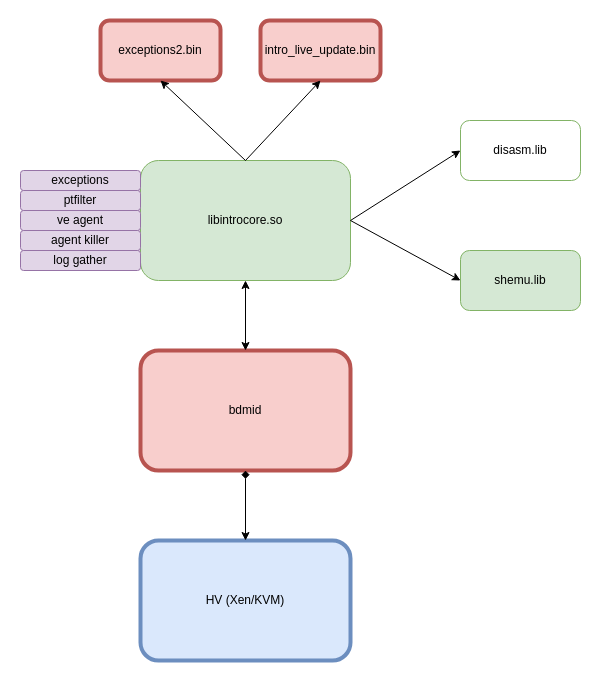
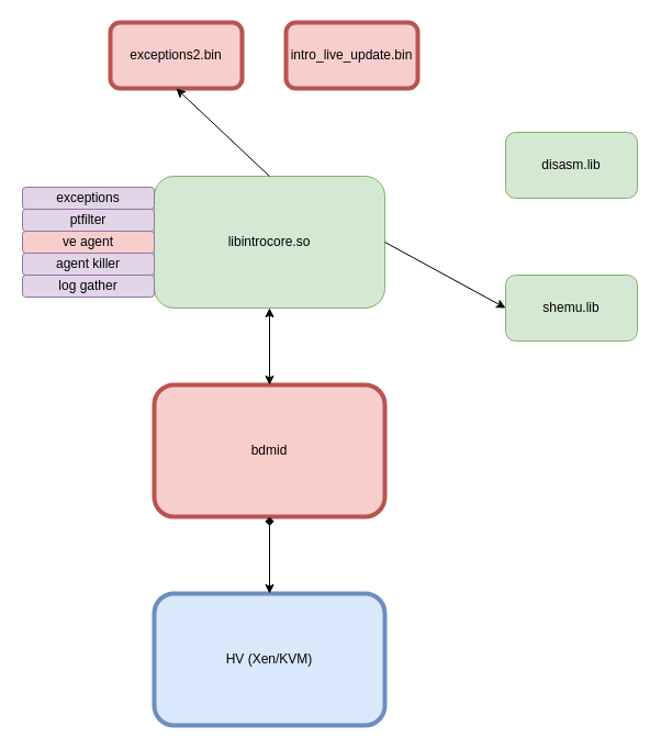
  <mxCell id="0" />
  <mxCell id="1" parent="0" />
  <mxCell id="2" value="libintrocore.so" style="rounded=1;whiteSpace=wrap;html=1;fillColor=#d5e8d4;strokeColor=#82b366;" parent="1" vertex="1"><mxGeometry x="140" y="160" width="210" height="120" as="geometry" /></mxCell>
  <mxCell id="3" value="exceptions2.bin" style="rounded=1;whiteSpace=wrap;html=1;strokeWidth=4;strokeColor=#b85450;fillColor=#f8cecc;" parent="1" vertex="1"><mxGeometry x="100" y="20" width="120" height="60" as="geometry" /></mxCell>
  <mxCell id="4" value="intro_live_update.bin" style="rounded=1;whiteSpace=wrap;html=1;strokeColor=#b85450;strokeWidth=4;fillColor=#f8cecc;" parent="1" vertex="1"><mxGeometry x="260" y="20" width="120" height="60" as="geometry" /></mxCell>
- <mxCell id="5" value="disasm.lib" style="rounded=1;whiteSpace=wrap;html=1;fillColor=#ffffff;strokeColor=#82b366;" parent="1" vertex="1"><mxGeometry x="460" y="120" width="120" height="60" as="geometry" /></mxCell>
+ <mxCell id="5" value="disasm.lib" style="rounded=1;whiteSpace=wrap;html=1;fillColor=#d5e8d4;strokeColor=#82b366;" parent="1" vertex="1"><mxGeometry x="460" y="120" width="120" height="60" as="geometry" /></mxCell>
  <mxCell id="6" value="shemu.lib" style="rounded=1;whiteSpace=wrap;html=1;fillColor=#d5e8d4;strokeColor=#82b366;" parent="1" vertex="1"><mxGeometry x="460" y="250" width="120" height="60" as="geometry" /></mxCell>
  <mxCell id="7" value="" style="endArrow=classic;html=1;exitX=0.5;exitY=0;exitDx=0;exitDy=0;entryX=0.5;entryY=1;entryDx=0;entryDy=0;" parent="1" source="2" target="3" edge="1"><mxGeometry width="50" height="50" relative="1" as="geometry"><mxPoint x="420" y="200" as="sourcePoint" /><mxPoint x="470" y="150" as="targetPoint" /></mxGeometry></mxCell>
- <mxCell id="8" value="" style="endArrow=classic;html=1;exitX=0.5;exitY=0;exitDx=0;exitDy=0;entryX=0.5;entryY=1;entryDx=0;entryDy=0;" parent="1" source="2" target="4" edge="1"><mxGeometry width="50" height="50" relative="1" as="geometry"><mxPoint x="420" y="200" as="sourcePoint" /><mxPoint x="470" y="150" as="targetPoint" /></mxGeometry></mxCell>
- <mxCell id="9" value="" style="endArrow=classic;html=1;exitX=1;exitY=0.5;exitDx=0;exitDy=0;entryX=0;entryY=0.5;entryDx=0;entryDy=0;" parent="1" source="2" target="5" edge="1"><mxGeometry width="50" height="50" relative="1" as="geometry"><mxPoint x="420" y="200" as="sourcePoint" /><mxPoint x="470" y="150" as="targetPoint" /></mxGeometry></mxCell>
  <mxCell id="10" value="" style="endArrow=classic;html=1;exitX=1;exitY=0.5;exitDx=0;exitDy=0;entryX=0;entryY=0.5;entryDx=0;entryDy=0;" parent="1" source="2" target="6" edge="1"><mxGeometry width="50" height="50" relative="1" as="geometry"><mxPoint x="420" y="200" as="sourcePoint" /><mxPoint x="470" y="150" as="targetPoint" /></mxGeometry></mxCell>
  <mxCell id="11" value="bdmid" style="rounded=1;whiteSpace=wrap;html=1;strokeWidth=4;strokeColor=#b85450;fillColor=#f8cecc;" parent="1" vertex="1"><mxGeometry x="140" y="350" width="210" height="120" as="geometry" /></mxCell>
  <mxCell id="12" value="" style="endArrow=classic;startArrow=classic;html=1;entryX=0.5;entryY=1;entryDx=0;entryDy=0;exitX=0.5;exitY=0;exitDx=0;exitDy=0;" parent="1" source="11" target="2" edge="1"><mxGeometry width="50" height="50" relative="1" as="geometry"><mxPoint x="230" y="380" as="sourcePoint" /><mxPoint x="280" y="330" as="targetPoint" /></mxGeometry></mxCell>
  <mxCell id="13" value="HV (Xen/KVM)" style="rounded=1;whiteSpace=wrap;html=1;strokeColor=#6c8ebf;strokeWidth=4;fillColor=#dae8fc;" parent="1" vertex="1"><mxGeometry x="140" y="540" width="210" height="120" as="geometry" /></mxCell>
  <mxCell id="14" value="" style="endArrow=diamond;startArrow=classic;html=1;exitX=0.5;exitY=0;exitDx=0;exitDy=0;entryX=0.5;entryY=1;entryDx=0;entryDy=0;" parent="1" source="13" target="11" edge="1"><mxGeometry width="50" height="50" relative="1" as="geometry"><mxPoint x="420" y="400" as="sourcePoint" /><mxPoint x="470" y="350" as="targetPoint" /></mxGeometry></mxCell>
  <mxCell id="15" value="exceptions" style="rounded=1;whiteSpace=wrap;html=1;fillColor=#e1d5e7;strokeColor=#9673a6;" parent="1" vertex="1"><mxGeometry x="20" y="170" width="120" height="20" as="geometry" /></mxCell>
  <mxCell id="16" value="ptfilter" style="rounded=1;whiteSpace=wrap;html=1;fillColor=#e1d5e7;strokeColor=#9673a6;" parent="1" vertex="1"><mxGeometry x="20" y="190" width="120" height="20" as="geometry" /></mxCell>
- <mxCell id="17" value="ve agent" style="rounded=1;whiteSpace=wrap;html=1;fillColor=#e1d5e7;strokeColor=#9673a6;" parent="1" vertex="1"><mxGeometry x="20" y="210" width="120" height="20" as="geometry" /></mxCell>
+ <mxCell id="17" value="ve agent" style="rounded=1;whiteSpace=wrap;html=1;fillColor=#f8cecc;strokeColor=#9673a6;" parent="1" vertex="1"><mxGeometry x="20" y="210" width="120" height="20" as="geometry" /></mxCell>
  <mxCell id="18" value="agent killer" style="rounded=1;whiteSpace=wrap;html=1;fillColor=#e1d5e7;strokeColor=#9673a6;" parent="1" vertex="1"><mxGeometry x="20" y="230" width="120" height="20" as="geometry" /></mxCell>
  <mxCell id="19" value="log gather" style="rounded=1;whiteSpace=wrap;html=1;fillColor=#e1d5e7;strokeColor=#9673a6;" parent="1" vertex="1"><mxGeometry x="20" y="250" width="120" height="20" as="geometry" /></mxCell>
